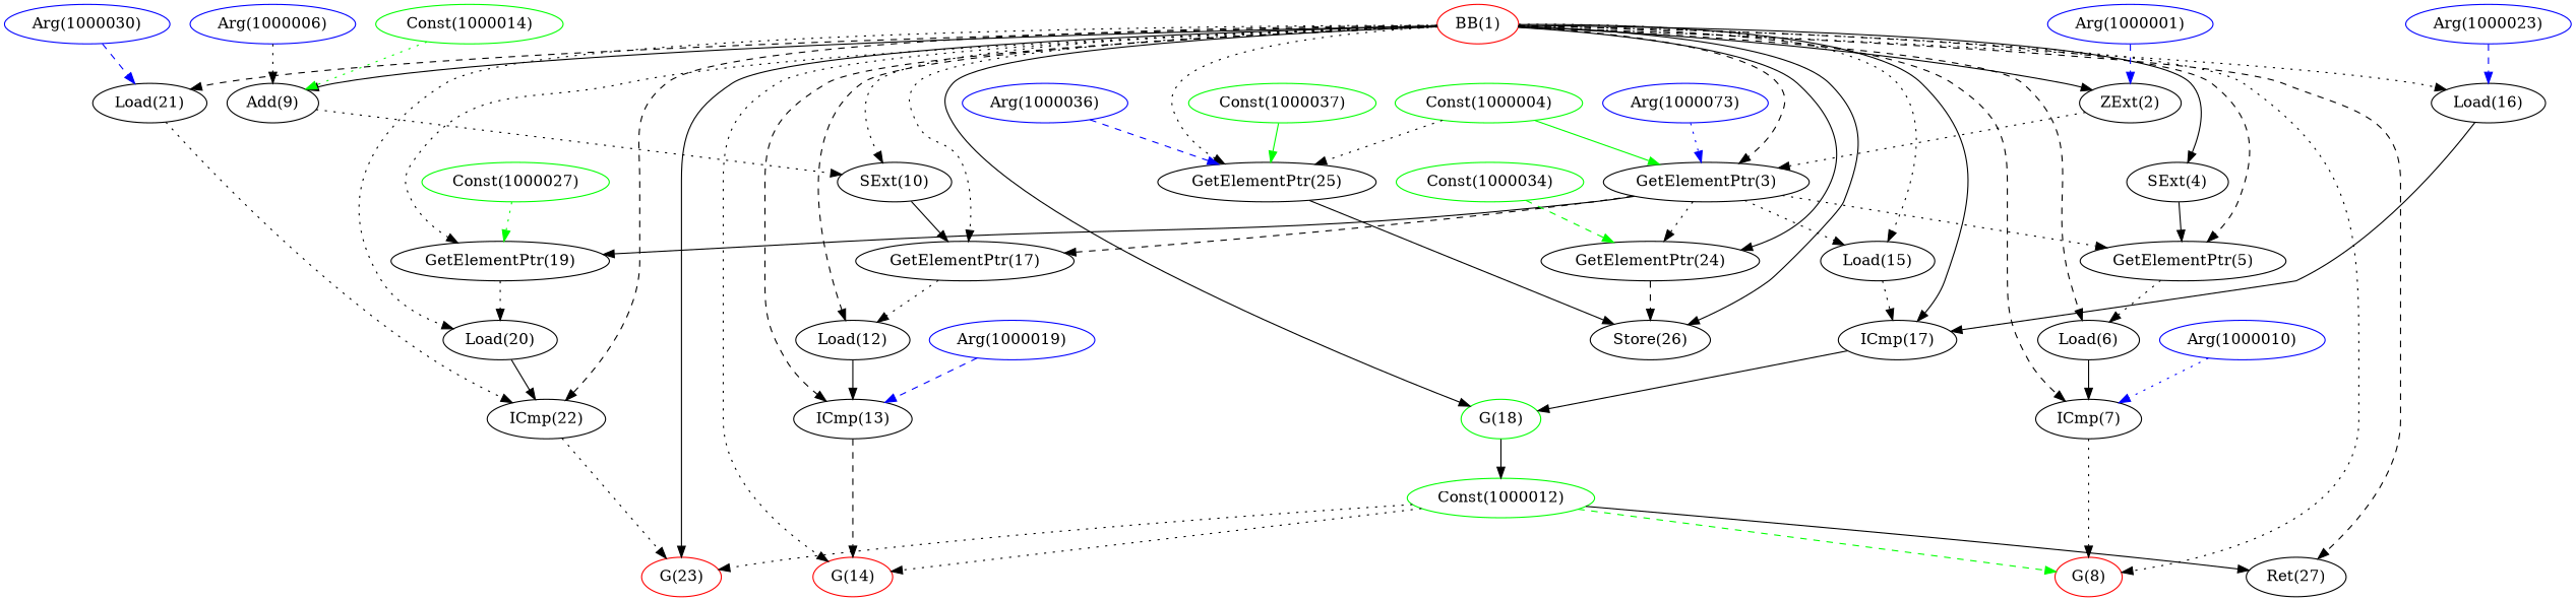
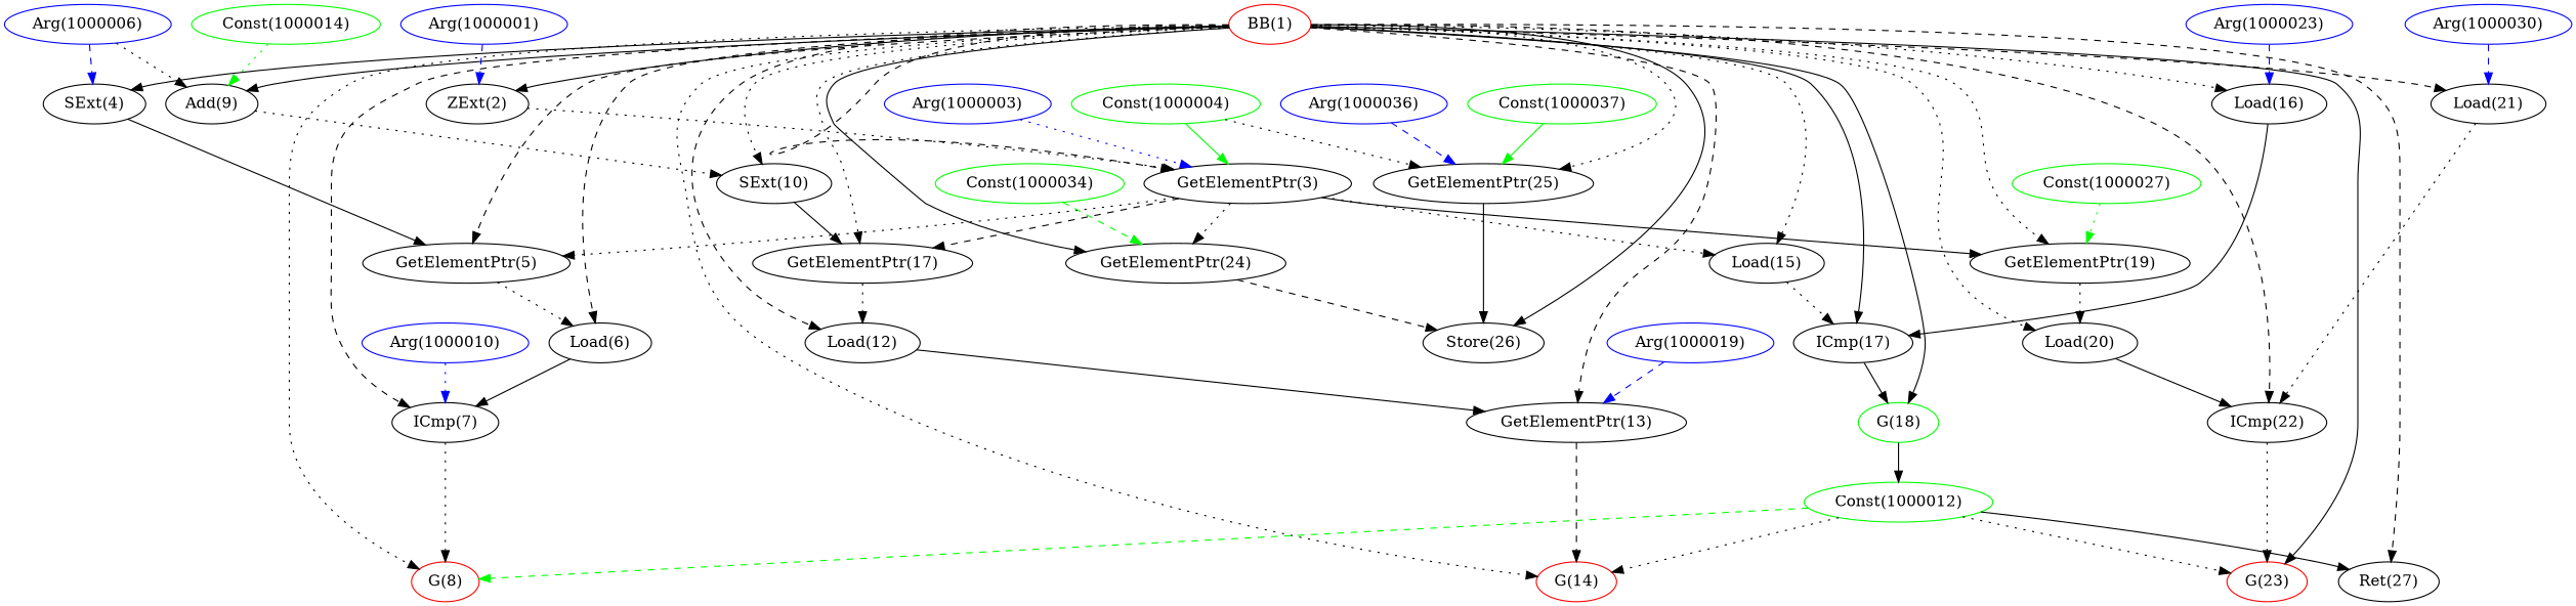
  digraph {
    node [color=black opcode=Arg]
    edge [style=dotted]
    n1 [color=red ir=my___unk__1 label="BB(1)" opcode=BB]
    n2 [ir="  %2 = zext i32 %.0.in to i64, !UID !1" label="ZExt(2)" opcode=ZExt]
    n3 [ir="  %3 = getelementptr inbounds [65536 x i8], [65536 x i8]* %window.in, i64 0, i64 %2, !UID !2" label="GetElementPtr(3)" opcode=GetElementPtr]
    n4 [ir="  %4 = sext i32 %best_len.0.in to i64, !UID !3" label="SExt(4)" opcode=SExt]
    n5 [ir="  %5 = getelementptr inbounds i8, i8* %3, i64 %4, !UID !4" label="GetElementPtr(5)" opcode=GetElementPtr]
    n6 [ir="  %6 = load i8, i8* %5, align 1, !UID !5" label="Load(6)" opcode=Load]
    n7 [ir="  %7 = icmp eq i8 %6, %scan_end.0.in, !UID !6" label="ICmp(7)" opcode=ICmp]
    n8 [color=red ir="  tail call void @__guard_func(i1 %7, i1 true) #0, !UID !7" label="G(8)" opcode=G]
    n9 [ir="  %8 = add nsw i32 %best_len.0.in, -1, !UID !8" label="Add(9)" opcode=Add]
    n10 [ir="  %9 = sext i32 %8 to i64, !UID !9" label="SExt(10)" opcode=SExt]
    n11 [ir="  %10 = getelementptr inbounds i8, i8* %3, i64 %9, !UID !10" label="GetElementPtr(17)" opcode=GetElementPtr]
    n12 [ir="  %11 = load i8, i8* %10, align 1, !UID !11" label="Load(12)" opcode=Load]
-   n13 [ir="  %12 = icmp eq i8 %11, %scan_end1.0.in, !UID !12" label="ICmp(13)" opcode=ICmp]
+   n13 [ir="  %12 = icmp eq i8 %11, %scan_end1.0.in, !UID !12" label="GetElementPtr(13)" opcode=ICmp]
    n14 [color=red ir="  tail call void @__guard_func(i1 %12, i1 true) #0, !UID !13" label="G(14)" opcode=G]
    n15 [ir="  %13 = load i8, i8* %3, align 1, !UID !14" label="Load(15)" opcode=Load]
    n16 [ir="  %14 = load i8, i8* %vr.1, align 1, !UID !15" label="Load(16)" opcode=Load]
    n17 [ir="  %15 = icmp eq i8 %13, %14, !UID !16" label="ICmp(17)" opcode=ICmp]
    n18 [color=green ir="  tail call void @__guard_func(i1 %15, i1 true) #0, !UID !17" label="G(18)" opcode=G]
    n19 [ir="  %16 = getelementptr inbounds i8, i8* %3, i64 1, !UID !18" label="GetElementPtr(19)" opcode=GetElementPtr]
    n20 [ir="  %17 = load i8, i8* %16, align 1, !UID !19" label="Load(20)" opcode=Load]
    n21 [ir="  %18 = load i8, i8* %vr.0, align 1, !UID !20" label="Load(21)" opcode=Load]
    n22 [ir="  %19 = icmp eq i8 %17, %18, !UID !21" label="ICmp(22)" opcode=ICmp]
    n23 [color=red ir="  tail call void @__guard_func(i1 %19, i1 true) #0, !UID !22" label="G(23)" opcode=G]
    n24 [ir="  %20 = getelementptr inbounds i8, i8* %3, i64 2, !UID !23" label="GetElementPtr(24)" opcode=GetElementPtr]
    n25 [ir="  %21 = getelementptr <{ i8* }>, <{ i8* }>* %1, i64 0, i32 0, !UID !24" label="GetElementPtr(25)" opcode=GetElementPtr]
    n26 [ir="  store i8* %20, i8** %21, align 8, !LO !25, !UID !26" label="Store(26)" opcode=Store]
    n27 [ir="  ret i1 true, !UID !27, !BB_UID !28" label="Ret(27)" opcode=Ret]
    n28 [color=green ir="i1 true" label="Const(1000012)" opcode=Const]
    n29 [color=blue ir="i32 %.0.in" label="Arg(1000001)"]
-   n30 [color=blue ir="[65536 x i8]* %window.in" label="Arg(1000073)"]
+   n30 [color=blue ir="[65536 x i8]* %window.in" label="Arg(1000003)"]
    n31 [color=green ir="i64 0" label="Const(1000004)" opcode=Const]
    n32 [color=blue ir="i32 %best_len.0.in" label="Arg(1000006)"]
    n33 [color=blue ir="i8 %scan_end.0.in" label="Arg(1000010)"]
    n34 [color=green ir="i32 -1" label="Const(1000014)" opcode=Const]
    n35 [color=blue ir="i8 %scan_end1.0.in" label="Arg(1000019)"]
    n36 [color=blue ir="i8* %vr.1" label="Arg(1000023)"]
    n37 [color=green ir="i64 1" label="Const(1000027)" opcode=Const]
    n38 [color=blue ir="i8* %vr.0" label="Arg(1000030)"]
    n39 [color=green ir="i64 2" label="Const(1000034)" opcode=Const]
    n40 [color=blue ir="<{ i8* }>* %1" label="Arg(1000036)"]
    n41 [color=green ir="i32 0" label="Const(1000037)" opcode=Const]
    n1 -> n2 [style=solid]
    n1 -> n3 [style=dashed]
    n1 -> n4 [style=solid]
    n1 -> n5 [style=dashed]
    n1 -> n6 [style=dashed]
    n1 -> n7 [style=dashed]
    n1 -> n8
    n1 -> n9 [style=solid]
    n1 -> n10
    n1 -> n11
    n1 -> n12 [style=dashed]
    n1 -> n13 [style=dashed]
    n1 -> n14
    n1 -> n15
    n1 -> n16
    n1 -> n17 [style=solid]
    n1 -> n18 [style=solid]
    n1 -> n19
    n1 -> n20
    n1 -> n21 [style=dashed]
    n1 -> n22 [style=dashed]
    n1 -> n23 [style=solid]
    n1 -> n24 [style=solid]
    n1 -> n25
    n1 -> n26 [style=solid]
    n1 -> n27 [style=dashed]
    n2 -> n3
    n3 -> n5
    n3 -> n11 [style=dashed]
    n3 -> n15
    n3 -> n19 [style=solid]
    n3 -> n24
    n4 -> n5 [style=solid]
    n5 -> n6
    n6 -> n7 [style=solid]
    n7 -> n8
    n9 -> n10
    n10 -> n11 [style=solid]
    n11 -> n12
    n12 -> n13 [style=solid]
    n13 -> n14 [style=dashed]
    n15 -> n17
    n16 -> n17 [style=solid]
    n17 -> n18 [style=solid]
    n18 -> n28 [style=solid]
    n19 -> n20
    n20 -> n22 [style=solid]
    n21 -> n22
    n22 -> n23
    n24 -> n26 [style=dashed]
    n25 -> n26 [style=solid]
    n28 -> n8 [color=green style=dashed]
    n28 -> n14
    n28 -> n23
    n28 -> n27 [style=solid]
    n29 -> n2 [color=blue style=dashed]
    n30 -> n3 [color=blue]
    n31 -> n3 [color=green style=solid]
    n31 -> n25
+   n32 -> n4 [color=blue style=dashed]
    n32 -> n9
    n33 -> n7 [color=blue]
    n34 -> n9 [color=green]
    n35 -> n13 [color=blue style=dashed]
    n36 -> n16 [color=blue style=dashed]
    n37 -> n19 [color=green]
    n38 -> n21 [color=blue style=dashed]
    n39 -> n24 [color=green style=dashed]
    n40 -> n25 [color=blue style=dashed]
    n41 -> n25 [color=green style=solid]
  }
